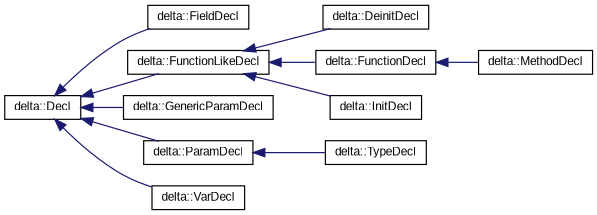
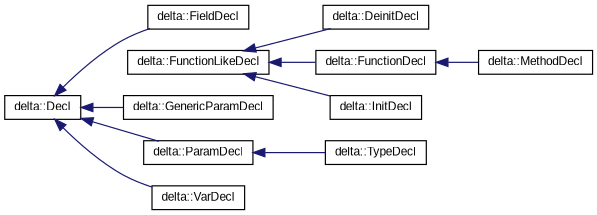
  digraph {
    fontname="Liberation Sans"
    rankdir=LR
    node [color=black fillcolor=white fontname="Liberation Sans" fontsize=10 shape=record style=filled]
    edge [color=midnightblue dir=back fontname="Liberation Sans" fontsize=10 labelfontname=Helvetica labelfontsize=10 style=solid]
    n1 [height=0.2 label="delta::Decl" width=0.4]
    n2 [height=0.2 label="delta::FieldDecl" width=0.4]
    n3 [height=0.2 label="delta::FunctionLikeDecl" width=0.4]
    n4 [height=0.2 label="delta::GenericParamDecl" width=0.4]
    n5 [height=0.2 label="delta::ParamDecl" width=0.4]
    n6 [height=0.2 label="delta::VarDecl" width=0.4]
    n7 [height=0.2 label="delta::DeinitDecl" width=0.4]
    n8 [height=0.2 label="delta::FunctionDecl" width=0.4]
    n9 [height=0.2 label="delta::InitDecl" width=0.4]
    n10 [height=0.2 label="delta::TypeDecl" width=0.4]
    n11 [height=0.2 label="delta::MethodDecl" width=0.4]
    n1 -> n2
-   n1 -> n3
    n1 -> n4
    n1 -> n5
    n1 -> n6
    n3 -> n7
    n3 -> n8
    n3 -> n9
    n5 -> n10
    n8 -> n11
  }
